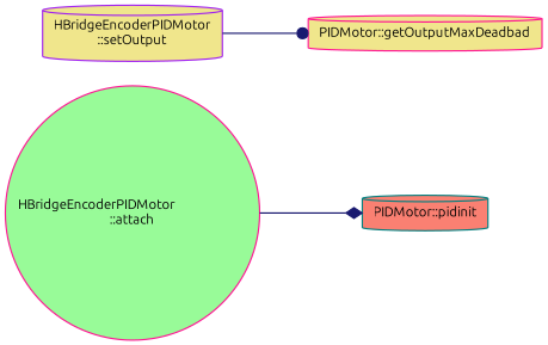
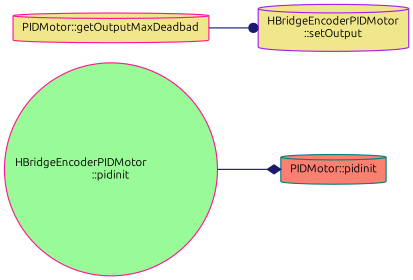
  digraph {
    fontname=Ubuntu
    rankdir=LR
    node [color=deeppink fillcolor=khaki fontname=Ubuntu fontsize=10 shape=cylinder style=filled]
    edge [color=midnightblue fontname=Ubuntu fontsize=10 labelfontname=Helvetica labelfontsize=10 style=solid]
-   n1 [fillcolor=palegreen fontcolor=black height=0.2 label="HBridgeEncoderPIDMotor\l::attach" shape=circle width=0.4]
+   n1 [fillcolor=palegreen fontcolor=black height=0.2 label="HBridgeEncoderPIDMotor\l::pidinit" shape=circle width=0.4]
    n2 [color=teal fillcolor=salmon height=0.2 label="PIDMotor::pidinit" width=0.4]
    n3 [color=purple height=0.2 label="HBridgeEncoderPIDMotor\l::setOutput" width=0.4]
    n4 [height=0.2 label="PIDMotor::getOutputMaxDeadbad" width=0.4]
    n1 -> n2 [arrowhead=diamond]
-   n3 -> n4 [arrowhead=dot]
+   n4 -> n3 [arrowhead=dot]
  }
